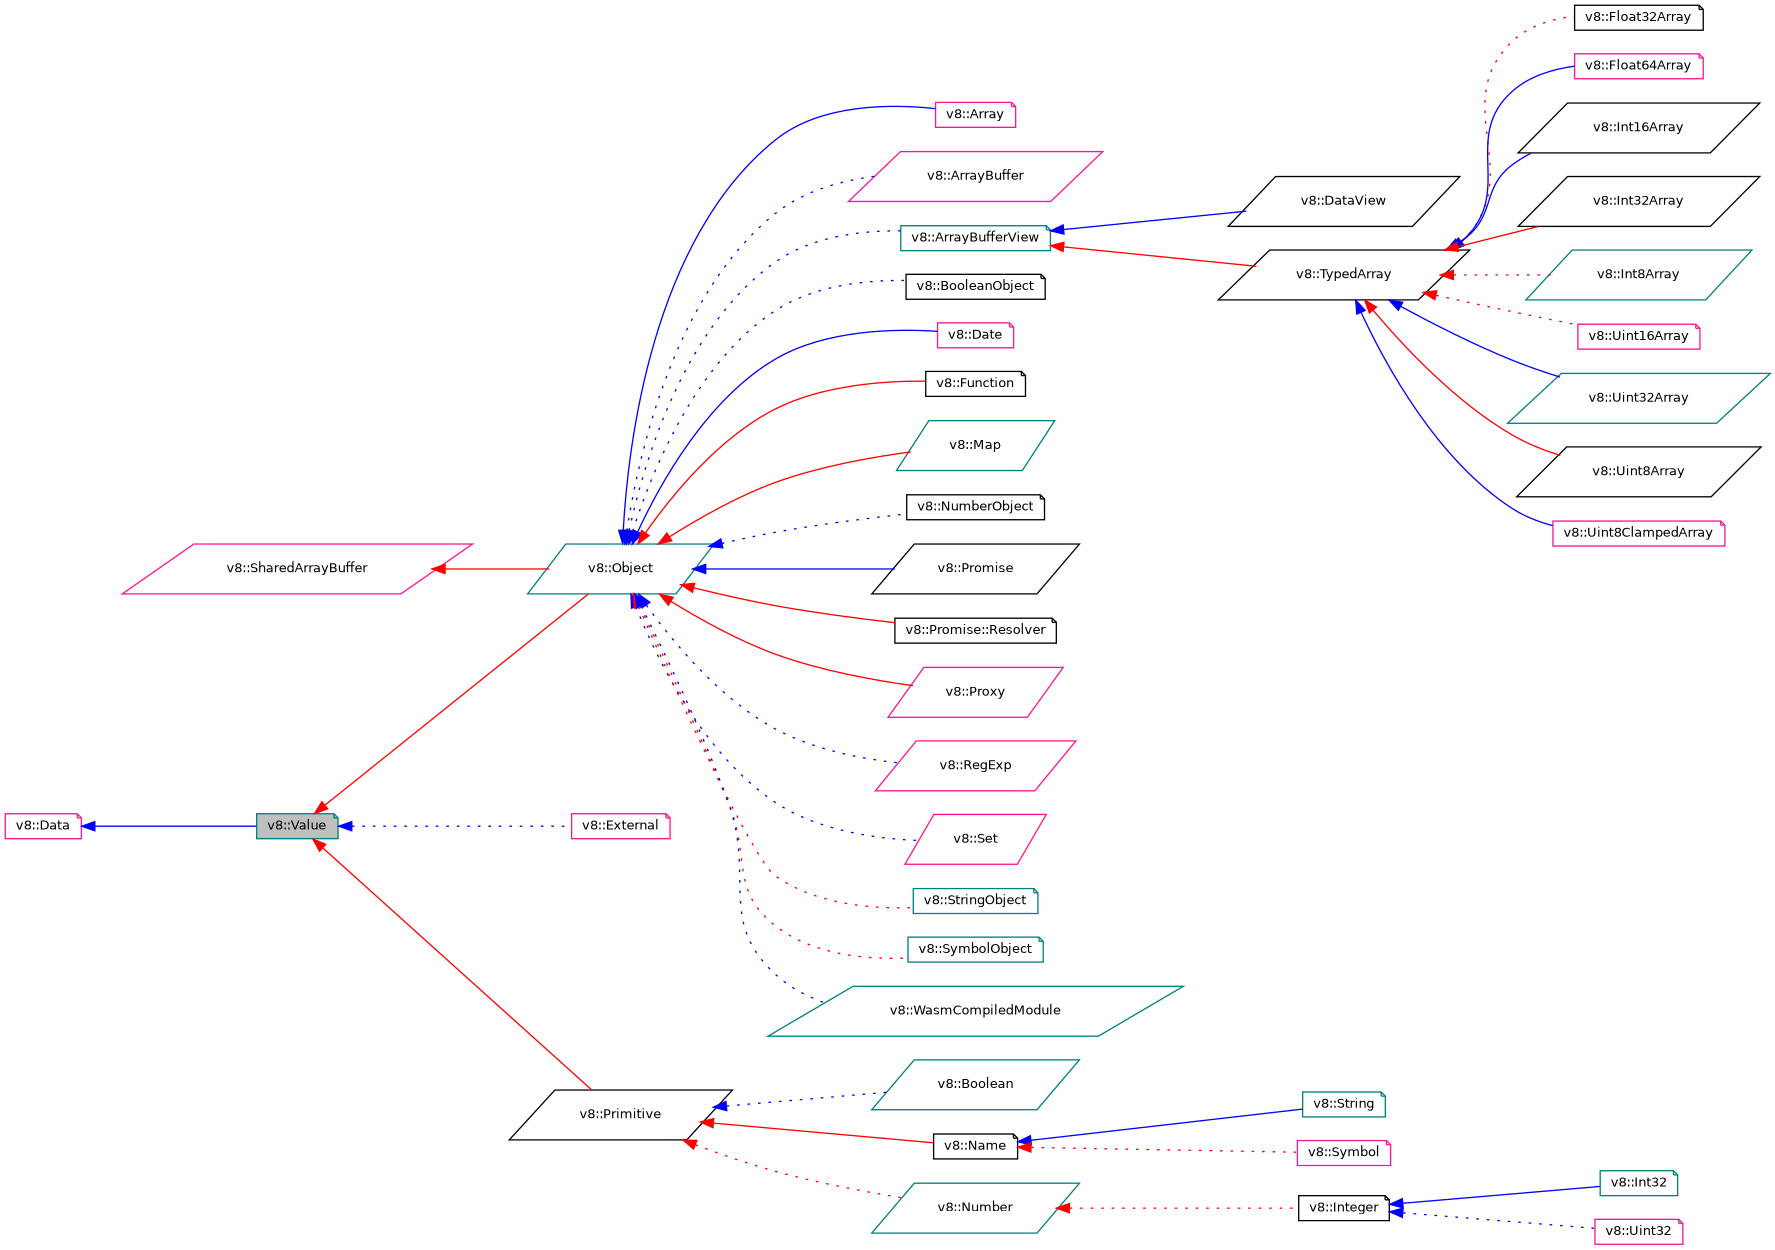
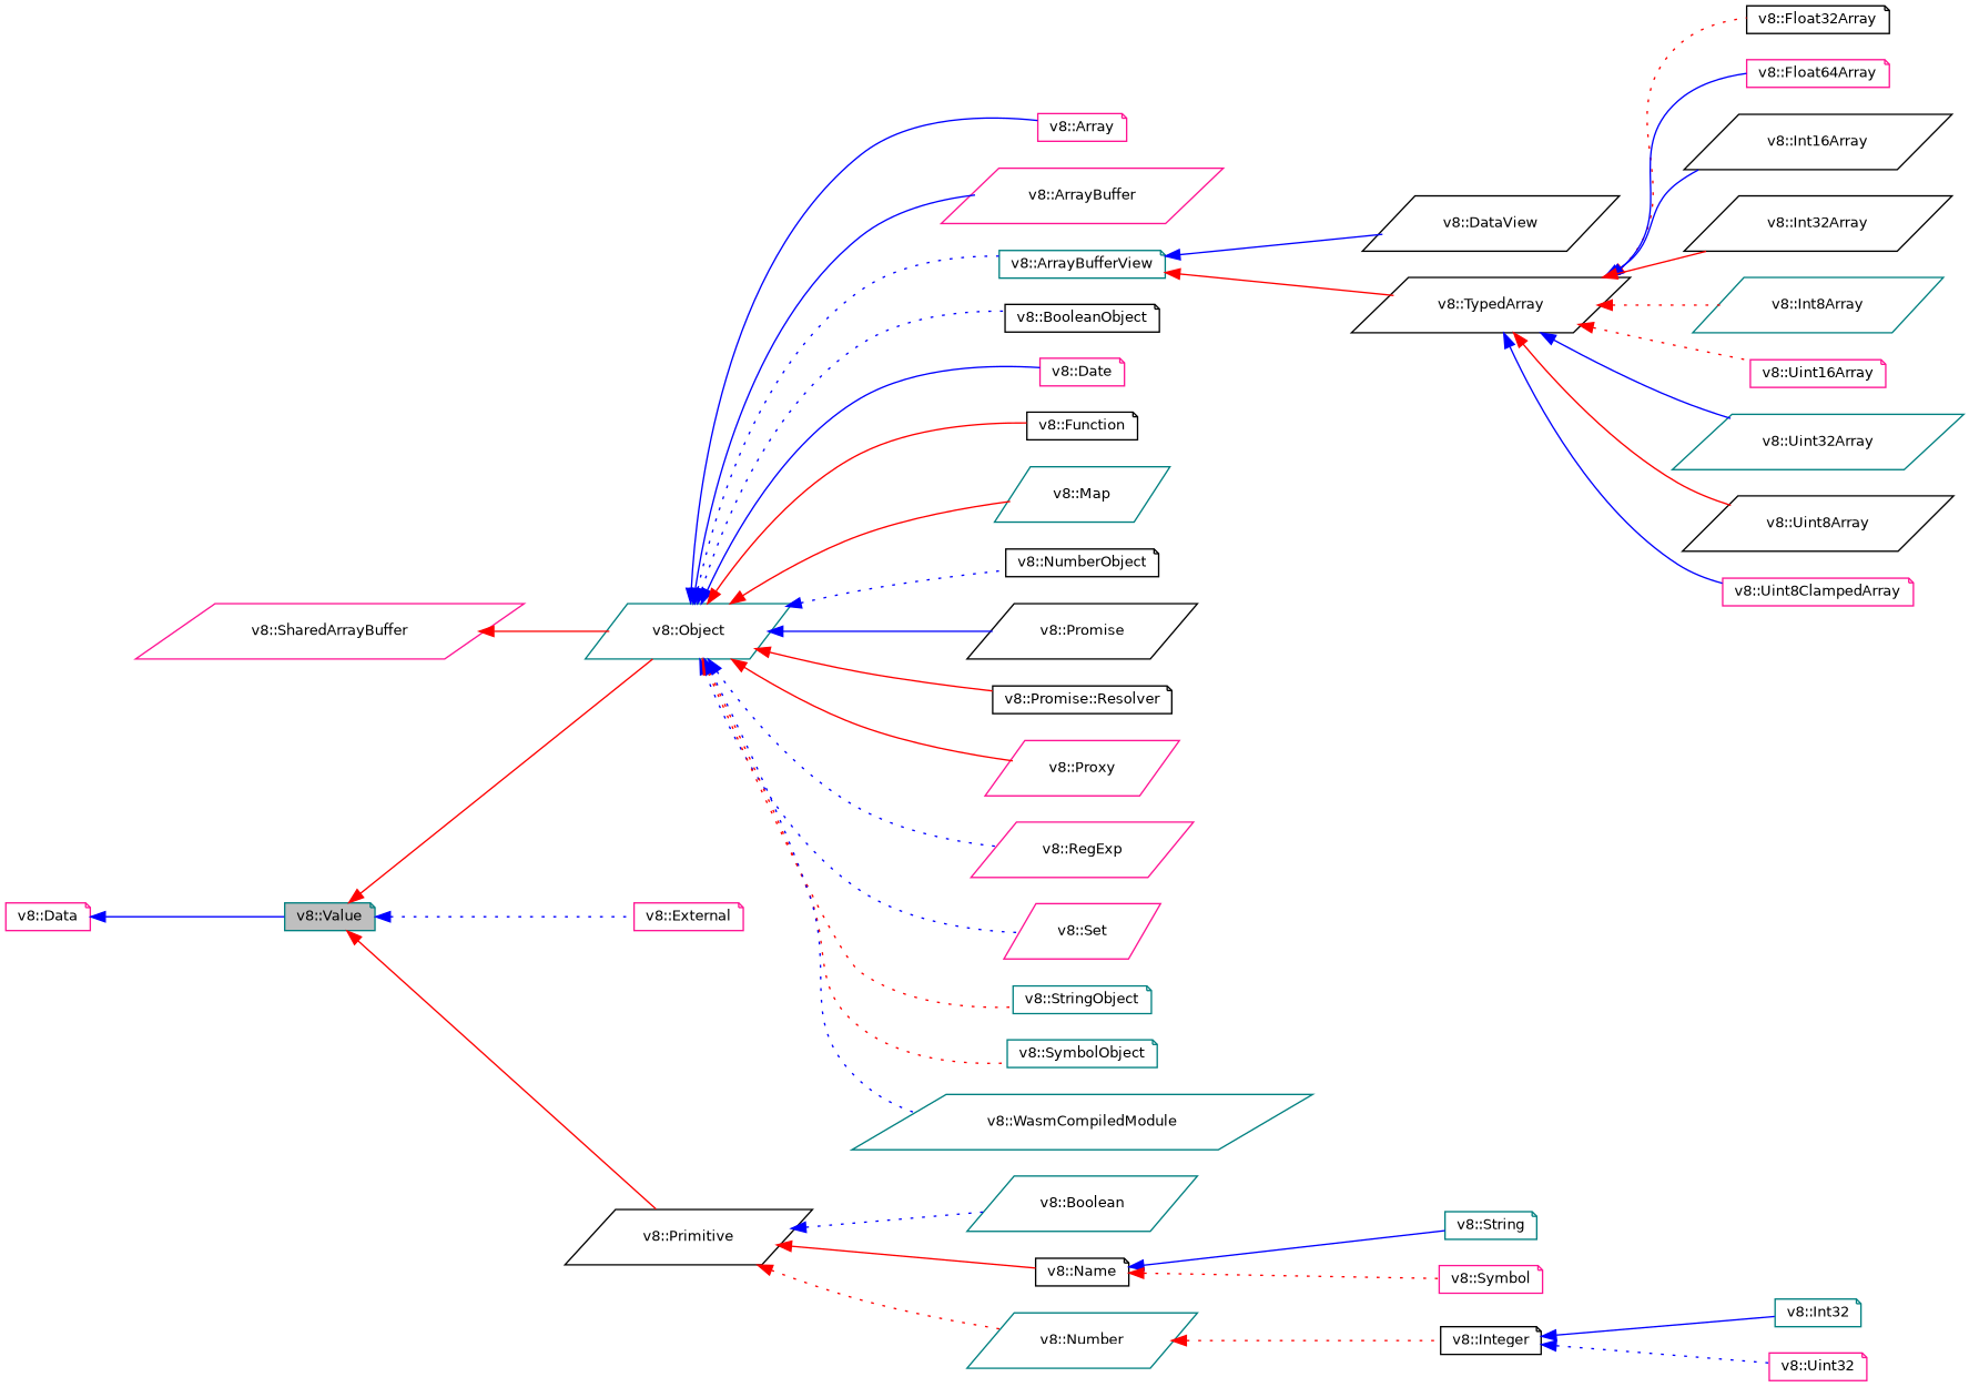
  digraph {
    fontname="DejaVu Sans"
    rankdir=LR
    node [color=deeppink fillcolor=white fontname="DejaVu Sans" fontsize=10 shape=note style=filled]
    edge [color=blue dir=back fontname="DejaVu Sans" fontsize=10 labelfontname=Helvetica labelfontsize=10 style=solid]
    n1 [color=teal fillcolor=grey75 fontcolor=black height=0.2 label="v8::Value" width=0.4]
    n2 [height=0.2 label="v8::External" width=0.4]
    n3 [color=teal height=0.2 label="v8::Object" shape=parallelogram width=0.4]
    n4 [color=black height=0.2 label="v8::Primitive" shape=parallelogram width=0.4]
    n5 [height=0.2 label="v8::Array" width=0.4]
    n6 [height=0.2 label="v8::ArrayBuffer" shape=parallelogram width=0.4]
    n7 [color=teal height=0.2 label="v8::ArrayBufferView" width=0.4]
    n8 [color=black height=0.2 label="v8::BooleanObject" width=0.4]
    n9 [height=0.2 label="v8::Date" width=0.4]
    n10 [color=black height=0.2 label="v8::Function" width=0.4]
    n11 [color=teal height=0.2 label="v8::Map" shape=parallelogram width=0.4]
    n12 [color=black height=0.2 label="v8::NumberObject" width=0.4]
    n13 [color=black height=0.2 label="v8::Promise" shape=parallelogram width=0.4]
    n14 [color=black height=0.2 label="v8::Promise::Resolver" width=0.4]
    n15 [height=0.2 label="v8::Proxy" shape=parallelogram width=0.4]
    n16 [height=0.2 label="v8::RegExp" shape=parallelogram width=0.4]
    n17 [height=0.2 label="v8::Set" shape=parallelogram width=0.4]
    n18 [color=teal height=0.2 label="v8::StringObject" width=0.4]
    n19 [color=teal height=0.2 label="v8::SymbolObject" width=0.4]
    n20 [color=teal height=0.2 label="v8::WasmCompiledModule" shape=parallelogram width=0.4]
    n21 [color=teal height=0.2 label="v8::Boolean" shape=parallelogram width=0.4]
    n22 [color=black height=0.2 label="v8::Name" width=0.4]
    n23 [color=teal height=0.2 label="v8::Number" shape=parallelogram width=0.4]
    n24 [height=0.2 label="v8::Data" width=0.4]
    n25 [color=black height=0.2 label="v8::DataView" shape=parallelogram width=0.4]
    n26 [color=black height=0.2 label="v8::TypedArray" shape=parallelogram width=0.4]
    n27 [height=0.2 label="v8::SharedArrayBuffer" shape=parallelogram width=0.4]
    n28 [color=black height=0.2 label="v8::Float32Array" width=0.4]
    n29 [height=0.2 label="v8::Float64Array" width=0.4]
    n30 [color=black height=0.2 label="v8::Int16Array" shape=parallelogram width=0.4]
    n31 [color=black height=0.2 label="v8::Int32Array" shape=parallelogram width=0.4]
    n32 [color=teal height=0.2 label="v8::Int8Array" shape=parallelogram width=0.4]
    n33 [height=0.2 label="v8::Uint16Array" width=0.4]
    n34 [color=teal height=0.2 label="v8::Uint32Array" shape=parallelogram width=0.4]
    n35 [color=black height=0.2 label="v8::Uint8Array" shape=parallelogram width=0.4]
    n36 [height=0.2 label="v8::Uint8ClampedArray" width=0.4]
    n37 [color=teal height=0.2 label="v8::String" width=0.4]
    n38 [height=0.2 label="v8::Symbol" width=0.4]
    n39 [color=black height=0.2 label="v8::Integer" width=0.4]
    n40 [color=teal height=0.2 label="v8::Int32" width=0.4]
    n41 [height=0.2 label="v8::Uint32" width=0.4]
    n1 -> n2 [style=dotted]
    n1 -> n3 [color=red]
    n1 -> n4 [color=red]
    n3 -> n5
-   n3 -> n6 [style=dotted]
+   n3 -> n6
    n3 -> n7 [style=dotted]
    n3 -> n8 [style=dotted]
    n3 -> n9
    n3 -> n10 [color=red]
    n3 -> n11 [color=red]
    n3 -> n12 [style=dotted]
    n3 -> n13
    n3 -> n14 [color=red]
    n3 -> n15 [color=red]
    n3 -> n16 [style=dotted]
    n3 -> n17 [style=dotted]
    n3 -> n18 [color=red style=dotted]
    n3 -> n19 [color=red style=dotted]
    n3 -> n20 [style=dotted]
    n4 -> n21 [style=dotted]
    n4 -> n22 [color=red]
    n4 -> n23 [color=red style=dotted]
    n7 -> n25
    n7 -> n26 [color=red]
    n22 -> n37
    n22 -> n38 [color=red style=dotted]
    n23 -> n39 [color=red style=dotted]
    n24 -> n1
    n26 -> n28 [color=red style=dotted]
    n26 -> n29
    n26 -> n30
    n26 -> n31 [color=red]
    n26 -> n32 [color=red style=dotted]
    n26 -> n33 [color=red style=dotted]
    n26 -> n34
    n26 -> n35 [color=red]
    n26 -> n36
    n27 -> n3 [color=red]
    n39 -> n40
    n39 -> n41 [style=dotted]
  }
